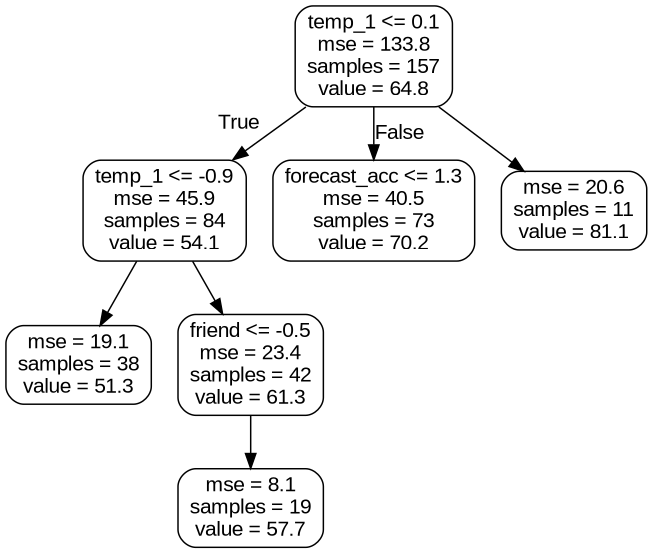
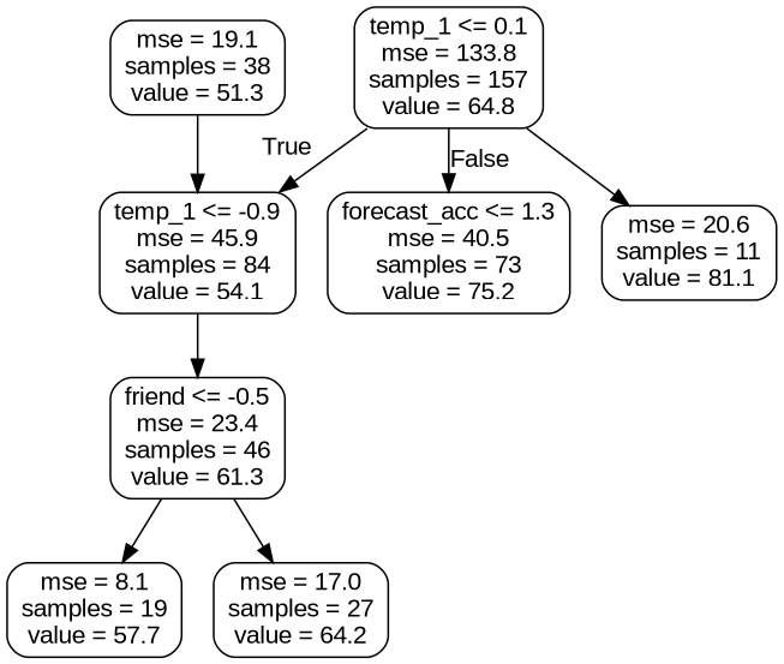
  digraph {
    fontname="Liberation Sans"
    node [color=black fontname="Liberation Sans" shape=box style=rounded]
    edge [fontname="Liberation Sans"]
    n1 [label="temp_1 <= 0.1\nmse = 133.8\nsamples = 157\nvalue = 64.8"]
    n2 [label="temp_1 <= -0.9\nmse = 45.9\nsamples = 84\nvalue = 54.1"]
-   n3 [label="forecast_acc <= 1.3\nmse = 40.5\nsamples = 73\nvalue = 70.2"]
+   n3 [label="forecast_acc <= 1.3\nmse = 40.5\nsamples = 73\nvalue = 75.2"]
    n4 [label="mse = 20.6\nsamples = 11\nvalue = 81.1"]
    n5 [label="mse = 19.1\nsamples = 38\nvalue = 51.3"]
-   n6 [label="friend <= -0.5\nmse = 23.4\nsamples = 42\nvalue = 61.3"]
+   n6 [label="friend <= -0.5\nmse = 23.4\nsamples = 46\nvalue = 61.3"]
    n7 [label="mse = 8.1\nsamples = 19\nvalue = 57.7"]
+   n8 [label="mse = 17.0\nsamples = 27\nvalue = 64.2"]
    n1 -> n2 [headlabel=True labelangle=45 labeldistance=2.5]
    n1 -> n3 [headlabel=False labelangle=-45 labeldistance=2.5]
    n1 -> n4
-   n2 -> n5
+   n5 -> n2
    n2 -> n6
    n6 -> n7
+   n6 -> n8
  }
